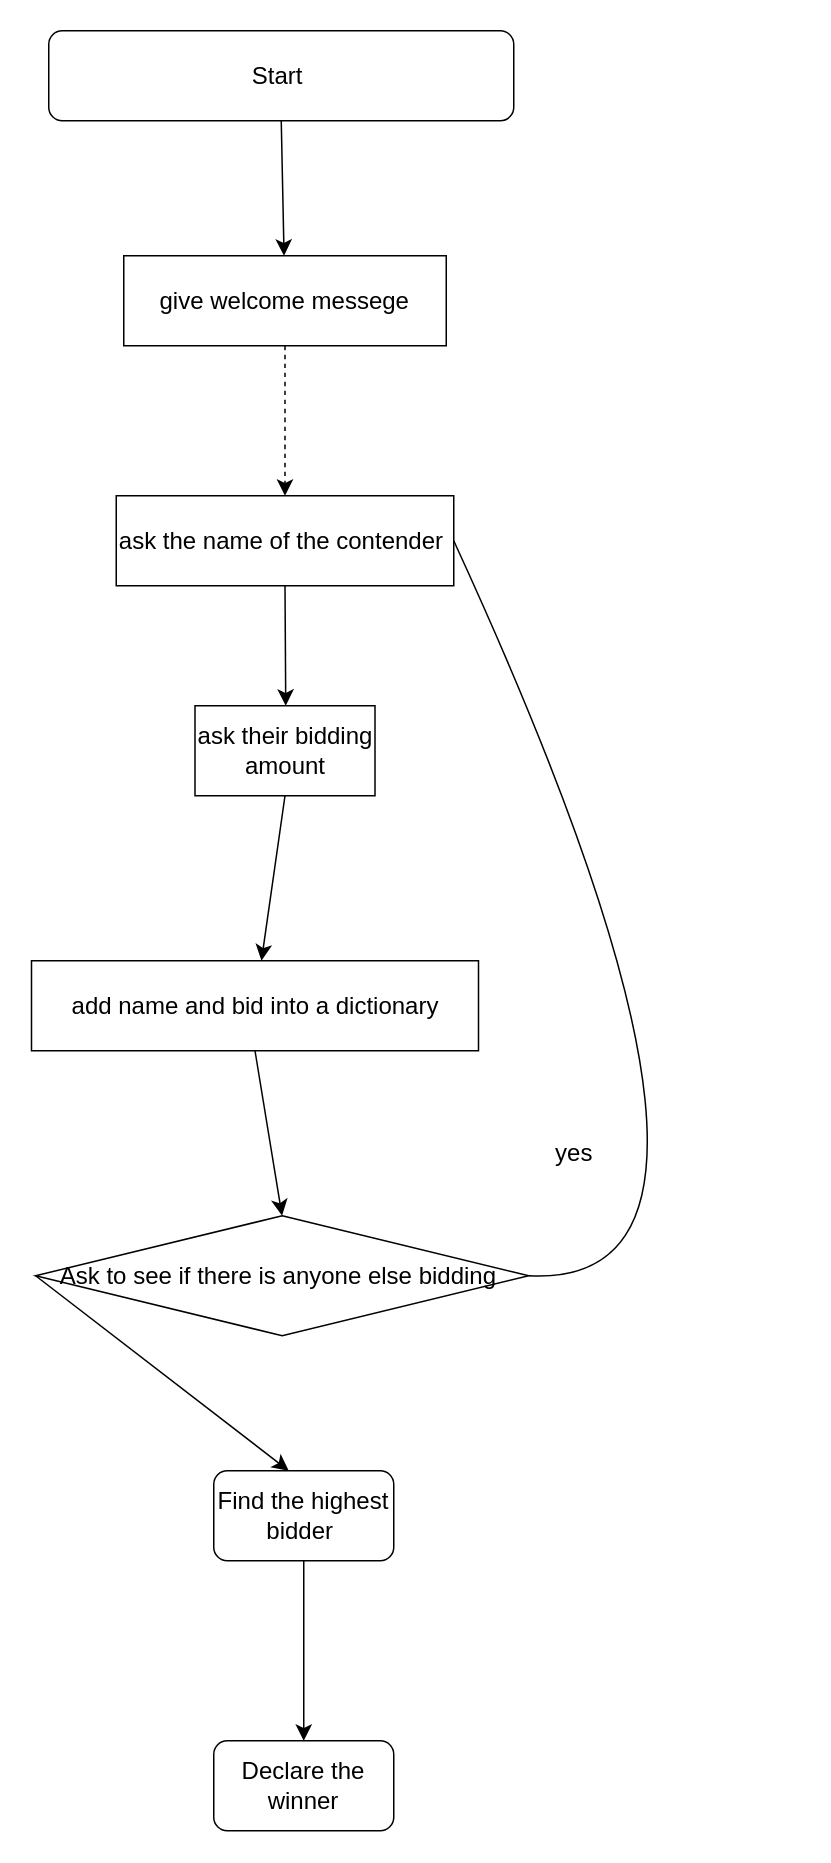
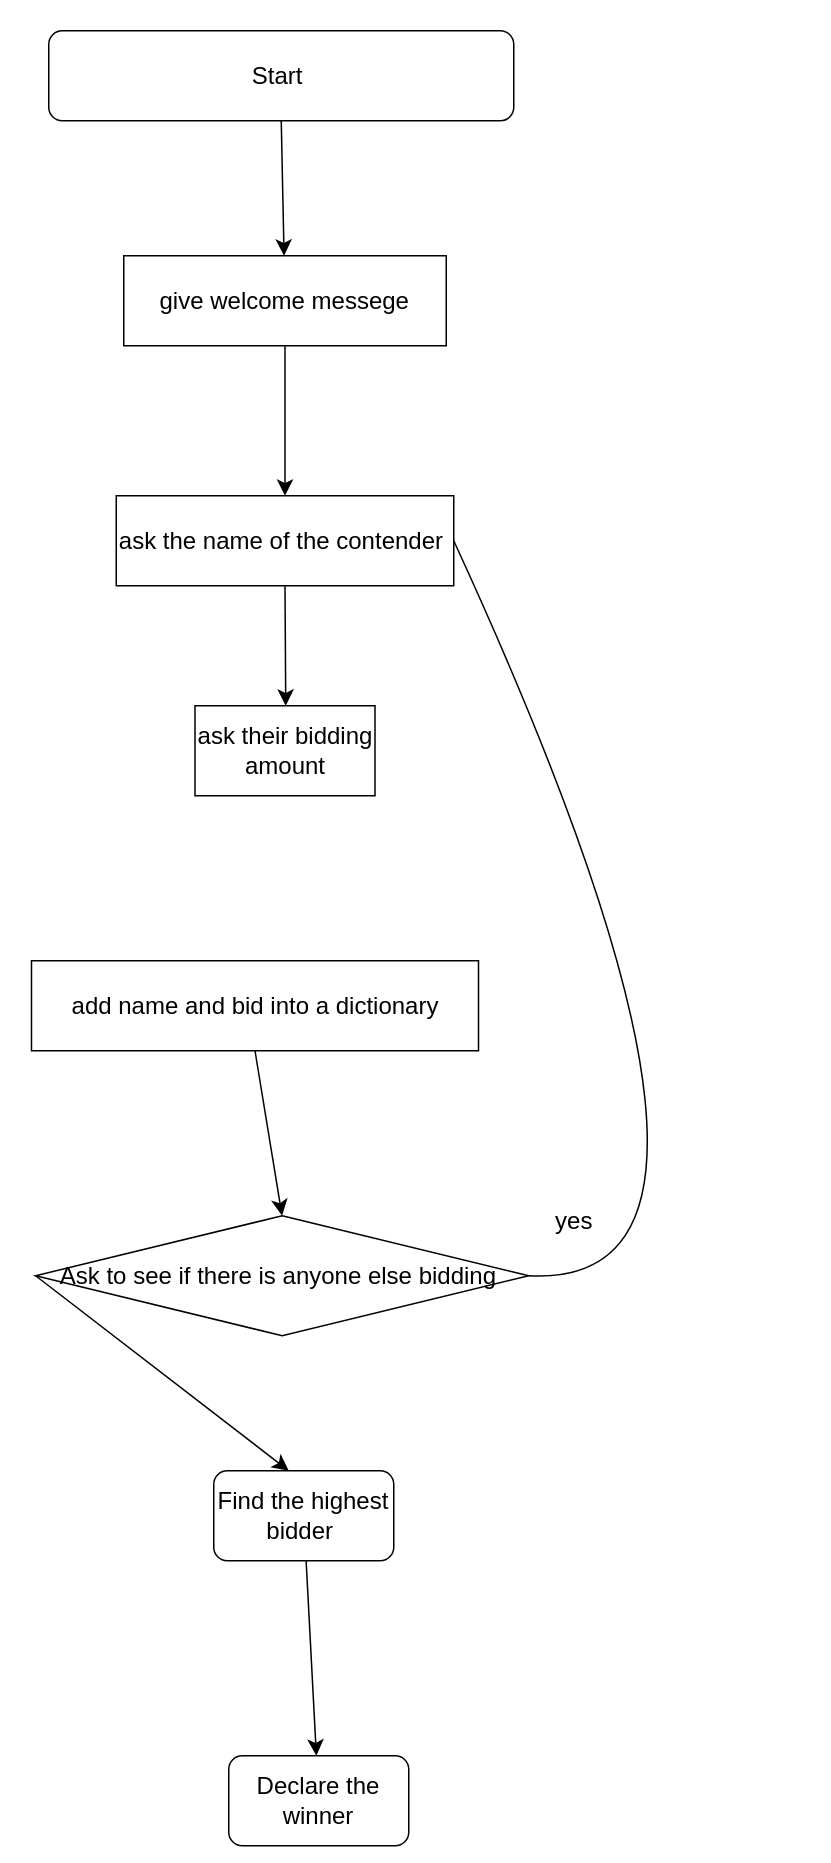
  <mxCell id="0" />
  <mxCell id="1" parent="0" />
  <mxCell id="2" style="edgeStyle=none;curved=1;rounded=0;orthogonalLoop=1;jettySize=auto;html=1;exitX=0.5;exitY=1;exitDx=0;exitDy=0;fontSize=12;startSize=8;endSize=8;" edge="1" parent="1" source="3" target="5"><mxGeometry relative="1" as="geometry"><mxPoint x="187" y="170" as="targetPoint" /></mxGeometry></mxCell>
  <mxCell id="3" value="Start&amp;nbsp;" style="rounded=1;whiteSpace=wrap;html=1;fontSize=16;" vertex="1" parent="1"><mxGeometry x="32" y="20" width="310" height="60" as="geometry" /></mxCell>
- <mxCell id="4" style="edgeStyle=none;curved=1;rounded=0;orthogonalLoop=1;jettySize=auto;html=1;exitX=0.5;exitY=1;exitDx=0;exitDy=0;fontSize=12;startSize=8;endSize=8;dashed=1;" edge="1" parent="1" source="5" target="7"><mxGeometry relative="1" as="geometry"><mxPoint x="190" y="360" as="targetPoint" /></mxGeometry></mxCell>
+ <mxCell id="4" style="edgeStyle=none;curved=1;rounded=0;orthogonalLoop=1;jettySize=auto;html=1;exitX=0.5;exitY=1;exitDx=0;exitDy=0;fontSize=12;startSize=8;endSize=8;" edge="1" parent="1" source="5" target="7"><mxGeometry relative="1" as="geometry"><mxPoint x="190" y="360" as="targetPoint" /></mxGeometry></mxCell>
  <mxCell id="5" value="give welcome messege" style="rounded=0;whiteSpace=wrap;html=1;fontSize=16;" vertex="1" parent="1"><mxGeometry x="82" y="170" width="215" height="60" as="geometry" /></mxCell>
  <mxCell id="6" style="edgeStyle=none;curved=1;rounded=0;orthogonalLoop=1;jettySize=auto;html=1;exitX=0.5;exitY=1;exitDx=0;exitDy=0;fontSize=12;startSize=8;endSize=8;" edge="1" parent="1" source="7"><mxGeometry relative="1" as="geometry"><mxPoint x="190" y="470" as="targetPoint" /></mxGeometry></mxCell>
  <mxCell id="7" value="ask the name of the contender&amp;nbsp;" style="rounded=0;whiteSpace=wrap;html=1;fontSize=16;" vertex="1" parent="1"><mxGeometry x="77" y="330" width="225" height="60" as="geometry" /></mxCell>
- <mxCell id="8" style="edgeStyle=none;curved=1;rounded=0;orthogonalLoop=1;jettySize=auto;html=1;exitX=0.5;exitY=1;exitDx=0;exitDy=0;fontSize=12;startSize=8;endSize=8;" edge="1" parent="1" source="9" target="11"><mxGeometry relative="1" as="geometry"><mxPoint x="190" y="660" as="targetPoint" /></mxGeometry></mxCell>
  <mxCell id="9" value="ask their bidding amount" style="rounded=0;whiteSpace=wrap;html=1;fontSize=16;" vertex="1" parent="1"><mxGeometry x="129.5" y="470" width="120" height="60" as="geometry" /></mxCell>
  <mxCell id="10" style="edgeStyle=none;curved=1;rounded=0;orthogonalLoop=1;jettySize=auto;html=1;exitX=0.5;exitY=1;exitDx=0;exitDy=0;fontSize=12;startSize=8;endSize=8;" edge="1" parent="1" source="11"><mxGeometry relative="1" as="geometry"><mxPoint x="187.536" y="810" as="targetPoint" /></mxGeometry></mxCell>
  <mxCell id="11" value="add name and bid into a dictionary" style="rounded=0;whiteSpace=wrap;html=1;fontSize=16;" vertex="1" parent="1"><mxGeometry x="20.5" y="640" width="298" height="60" as="geometry" /></mxCell>
  <mxCell id="12" style="edgeStyle=none;curved=1;rounded=0;orthogonalLoop=1;jettySize=auto;html=1;exitX=0;exitY=0.5;exitDx=0;exitDy=0;fontSize=12;startSize=8;endSize=8;" edge="1" parent="1" source="13"><mxGeometry relative="1" as="geometry"><mxPoint x="192" y="980" as="targetPoint" /></mxGeometry></mxCell>
  <mxCell id="13" value="Ask to see if there is anyone else bidding&amp;nbsp;" style="rhombus;whiteSpace=wrap;html=1;fontSize=16;" vertex="1" parent="1"><mxGeometry x="23.25" y="810" width="328.75" height="80" as="geometry" /></mxCell>
  <mxCell id="14" value="" style="endArrow=none;html=1;rounded=0;fontSize=12;startSize=8;endSize=8;curved=1;entryX=1;entryY=0.5;entryDx=0;entryDy=0;" edge="1" parent="1" target="7"><mxGeometry width="50" height="50" relative="1" as="geometry"><mxPoint x="352" y="850" as="sourcePoint" /><mxPoint x="512" y="690" as="targetPoint" /><Array as="points"><mxPoint x="532" y="860" /></Array></mxGeometry></mxCell>
- <mxCell id="15" value="yes" style="text;html=1;align=center;verticalAlign=middle;resizable=0;points=[];autosize=1;strokeColor=none;fillColor=none;fontSize=16;" vertex="1" parent="1"><mxGeometry x="357" y="753" width="50" height="30" as="geometry" /></mxCell>
+ <mxCell id="15" value="yes" style="text;html=1;align=center;verticalAlign=middle;resizable=0;points=[];autosize=1;strokeColor=none;fillColor=none;fontSize=16;" vertex="1" parent="1"><mxGeometry x="357" y="798" width="50" height="30" as="geometry" /></mxCell>
  <mxCell id="16" value="" style="edgeStyle=none;curved=1;rounded=0;orthogonalLoop=1;jettySize=auto;html=1;fontSize=12;startSize=8;endSize=8;" edge="1" parent="1" source="17" target="18"><mxGeometry relative="1" as="geometry" /></mxCell>
  <mxCell id="17" value="Find the highest bidder&amp;nbsp;" style="rounded=1;whiteSpace=wrap;html=1;fontSize=16;" vertex="1" parent="1"><mxGeometry x="142" y="980" width="120" height="60" as="geometry" /></mxCell>
- <mxCell id="18" value="Declare the winner" style="whiteSpace=wrap;html=1;fontSize=16;rounded=1;" vertex="1" parent="1"><mxGeometry x="142" y="1160" width="120" height="60" as="geometry" /></mxCell>
+ <mxCell id="18" value="Declare the winner" style="whiteSpace=wrap;html=1;fontSize=16;rounded=1;" vertex="1" parent="1"><mxGeometry x="152" y="1170" width="120" height="60" as="geometry" /></mxCell>
